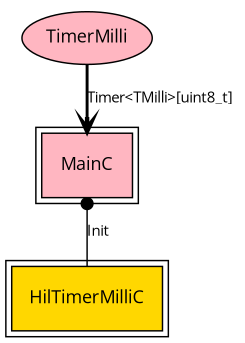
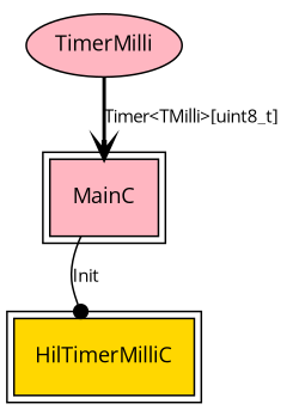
  digraph {
    fontname="Open Sans"
    node [fillcolor=lightpink fontname="Open Sans" fontsize=12 shape=box style=filled peripheries=2]
    edge [fontname="Open Sans" fontsize=10]
    n1 [label=TimerMilli shape=ellipse peripheries=""]
    MainC
    HilTimerMilliC [fillcolor=gold]
    n1 -> MainC [arrowhead=vee label="Timer<TMilli>[uint8_t]" style=bold]
-   HilTimerMilliC -> MainC [arrowhead=dot label=Init]
+   MainC -> HilTimerMilliC [arrowhead=dot label=Init]
  }
